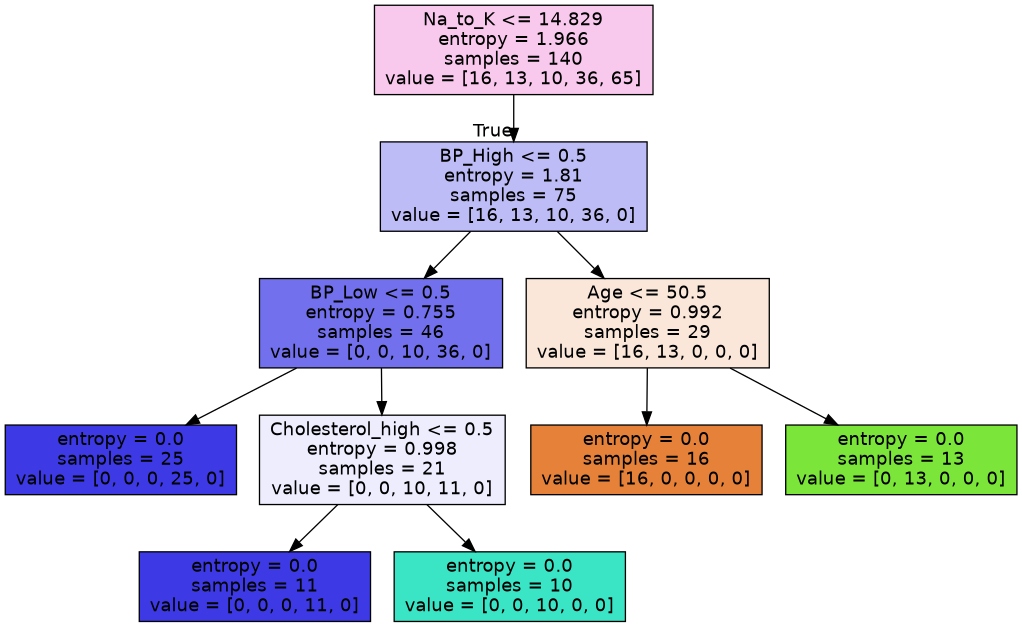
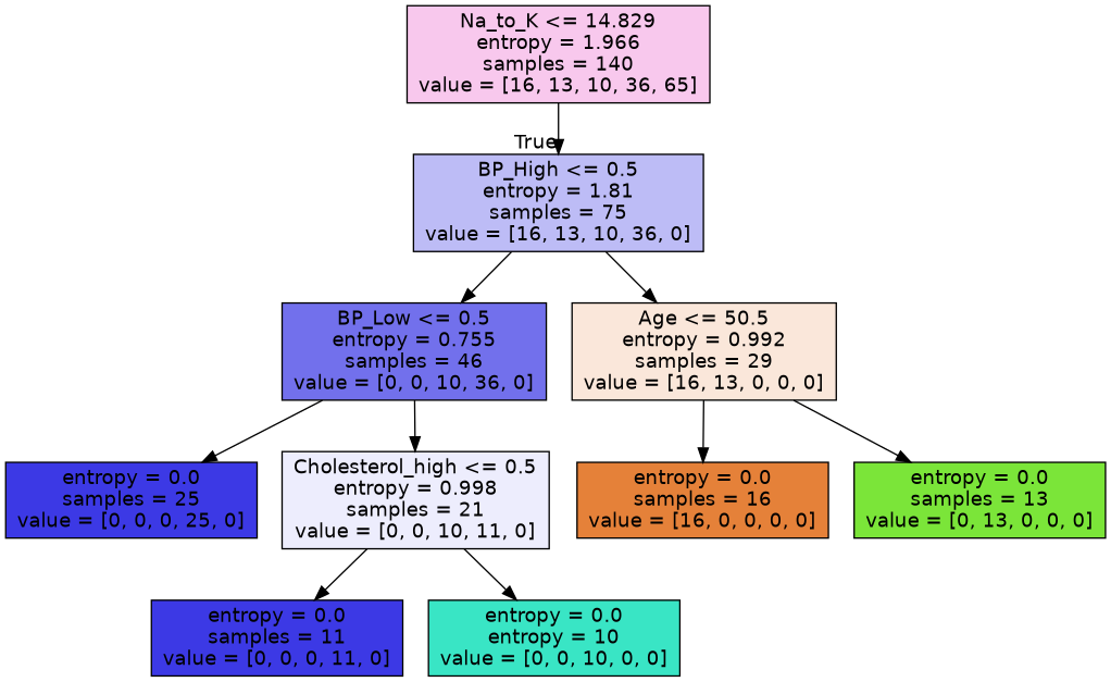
  digraph {
    node [color=black fillcolor="#3c39e5" fontname=helvetica shape=box style=filled]
    edge [fontname=helvetica]
    n1 [fillcolor="#f8c8ed" label="Na_to_K <= 14.829\nentropy = 1.966\nsamples = 140\nvalue = [16, 13, 10, 36, 65]"]
    n2 [fillcolor="#bdbcf6" label="BP_High <= 0.5\nentropy = 1.81\nsamples = 75\nvalue = [16, 13, 10, 36, 0]"]
    n3 [fillcolor="#7270ec" label="BP_Low <= 0.5\nentropy = 0.755\nsamples = 46\nvalue = [0, 0, 10, 36, 0]"]
    n4 [fillcolor="#fae7da" label="Age <= 50.5\nentropy = 0.992\nsamples = 29\nvalue = [16, 13, 0, 0, 0]"]
    n5 [label="entropy = 0.0\nsamples = 25\nvalue = [0, 0, 0, 25, 0]"]
    n6 [fillcolor="#ededfd" label="Cholesterol_high <= 0.5\nentropy = 0.998\nsamples = 21\nvalue = [0, 0, 10, 11, 0]"]
    n7 [fillcolor="#e58139" label="entropy = 0.0\nsamples = 16\nvalue = [16, 0, 0, 0, 0]"]
    n8 [fillcolor="#7be539" label="entropy = 0.0\nsamples = 13\nvalue = [0, 13, 0, 0, 0]"]
    n9 [label="entropy = 0.0\nsamples = 11\nvalue = [0, 0, 0, 11, 0]"]
-   n10 [fillcolor="#39e5c5" label="entropy = 0.0\nsamples = 10\nvalue = [0, 0, 10, 0, 0]"]
+   n10 [fillcolor="#39e5c5" label="entropy = 0.0\nentropy = 10\nvalue = [0, 0, 10, 0, 0]"]
    n1 -> n2 [headlabel=True labelangle=45 labeldistance=2.5]
    n2 -> n3
    n2 -> n4
    n3 -> n5
    n3 -> n6
    n4 -> n7
    n4 -> n8
    n6 -> n9
    n6 -> n10
  }
